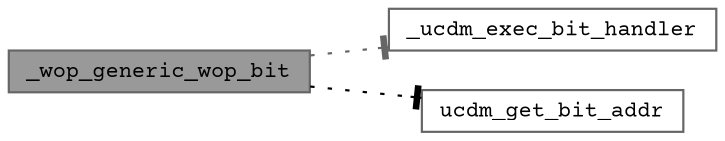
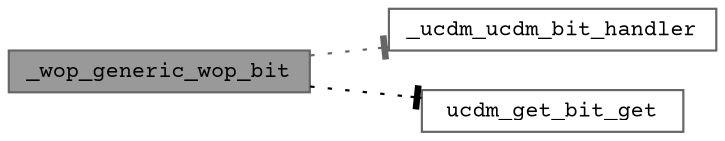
  digraph {
    fontname="Courier Prime"
    rankdir=LR
    node [color=grey40 fillcolor=white fontname="Courier Prime" fontsize=10 shape=box style=filled]
    edge [arrowhead=tee fontname="Courier Prime" fontsize=10 labelfontname=Helvetica labelfontsize=10 style=dotted]
    n1 [color=gray40 fillcolor=grey60 fontcolor=black height=0.2 label=_wop_generic_wop_bit width=0.4]
-   n2 [height=0.2 label=_ucdm_exec_bit_handler width=0.4]
-   n3 [height=0.2 label=ucdm_get_bit_addr width=0.4]
+   n2 [height=0.2 label=_ucdm_ucdm_bit_handler width=0.4]
+   n3 [height=0.2 label=ucdm_get_bit_get width=0.4]
    n1 -> n2 [color=gray40]
    n1 -> n3 [color=black]
  }
